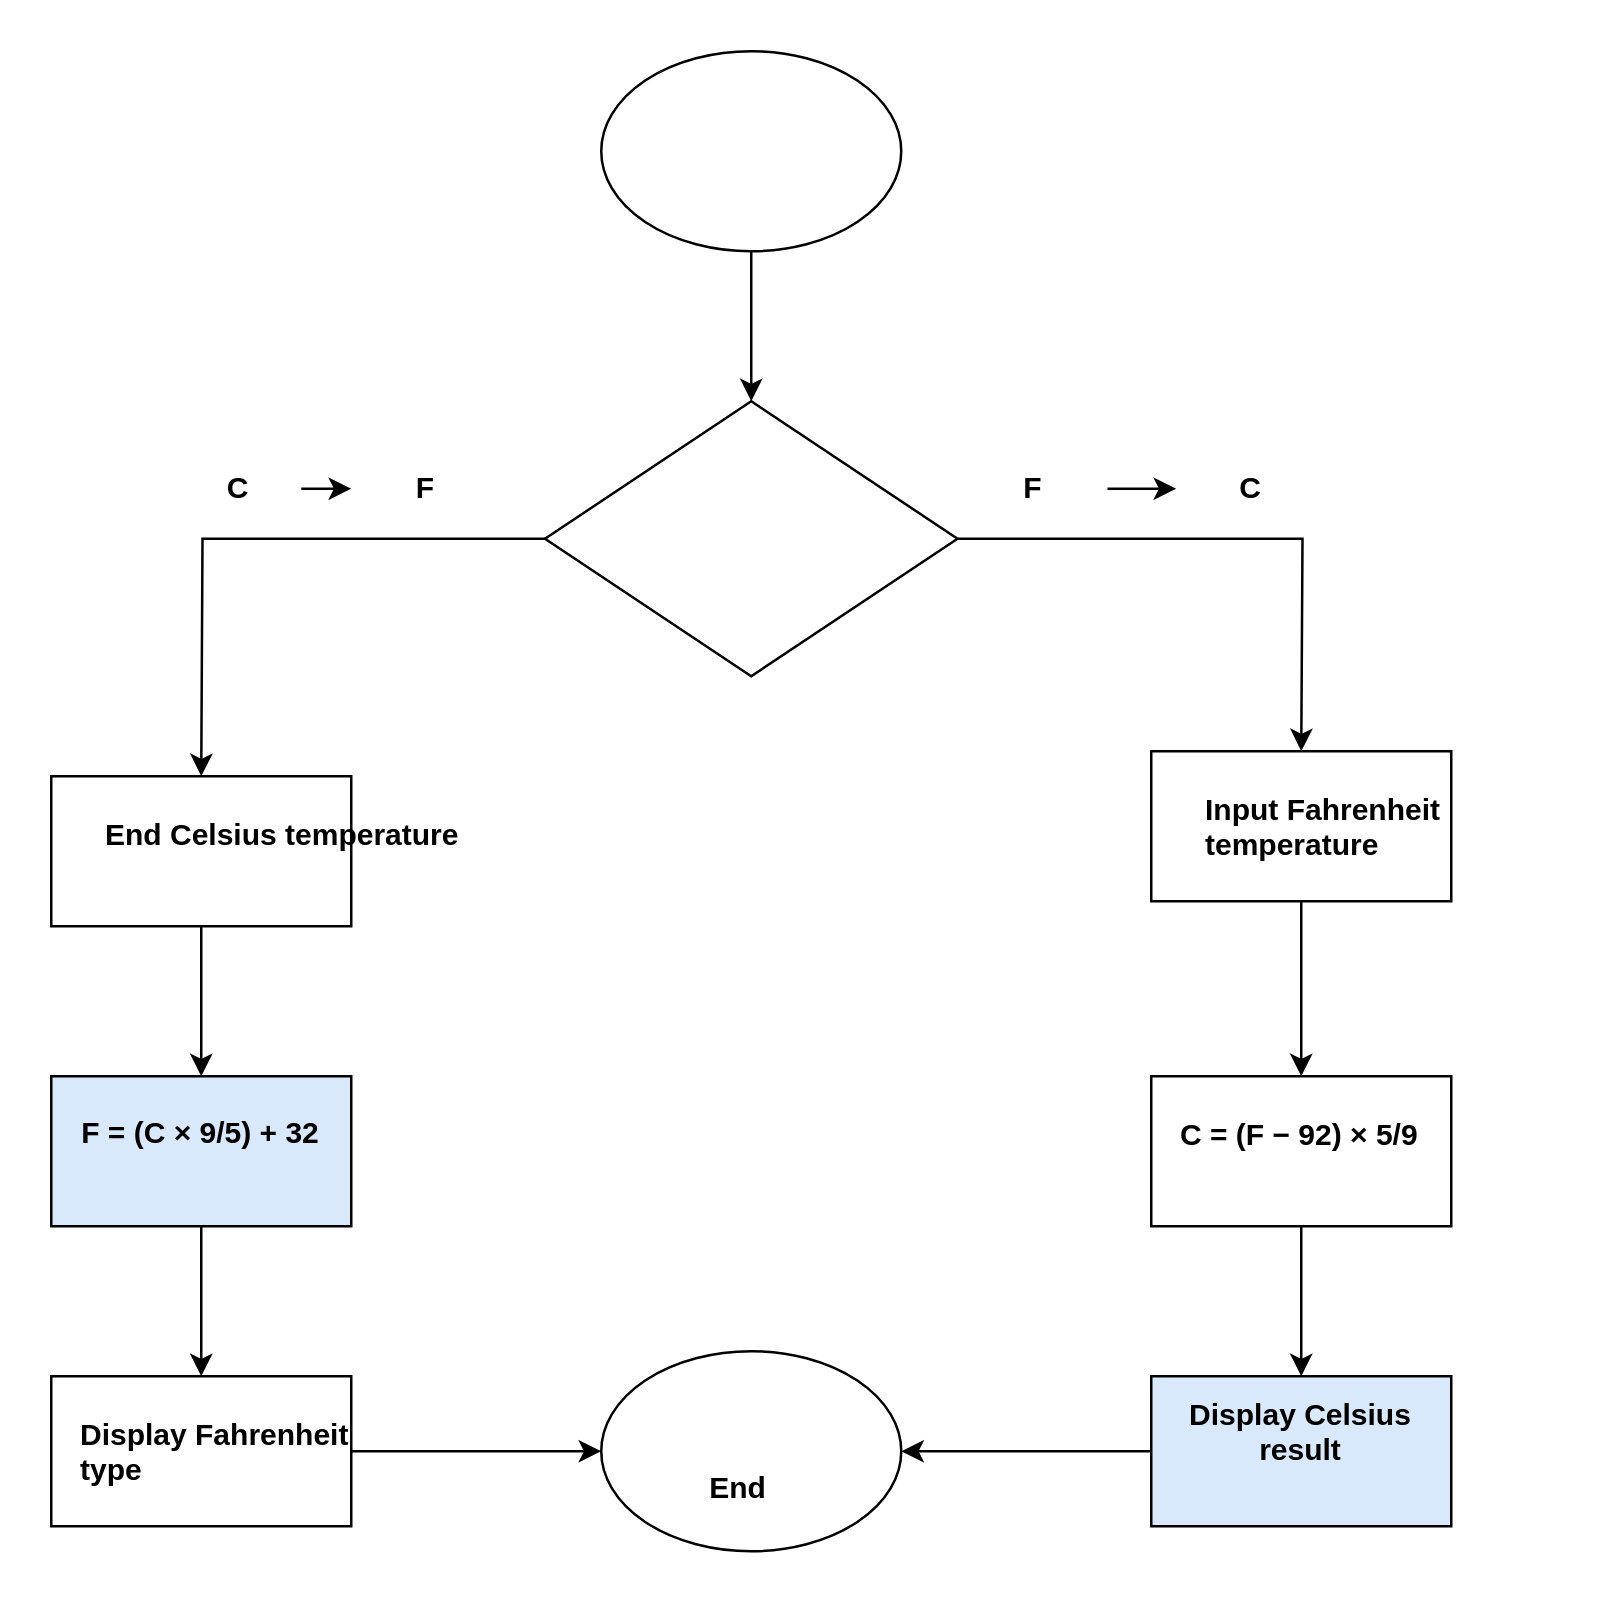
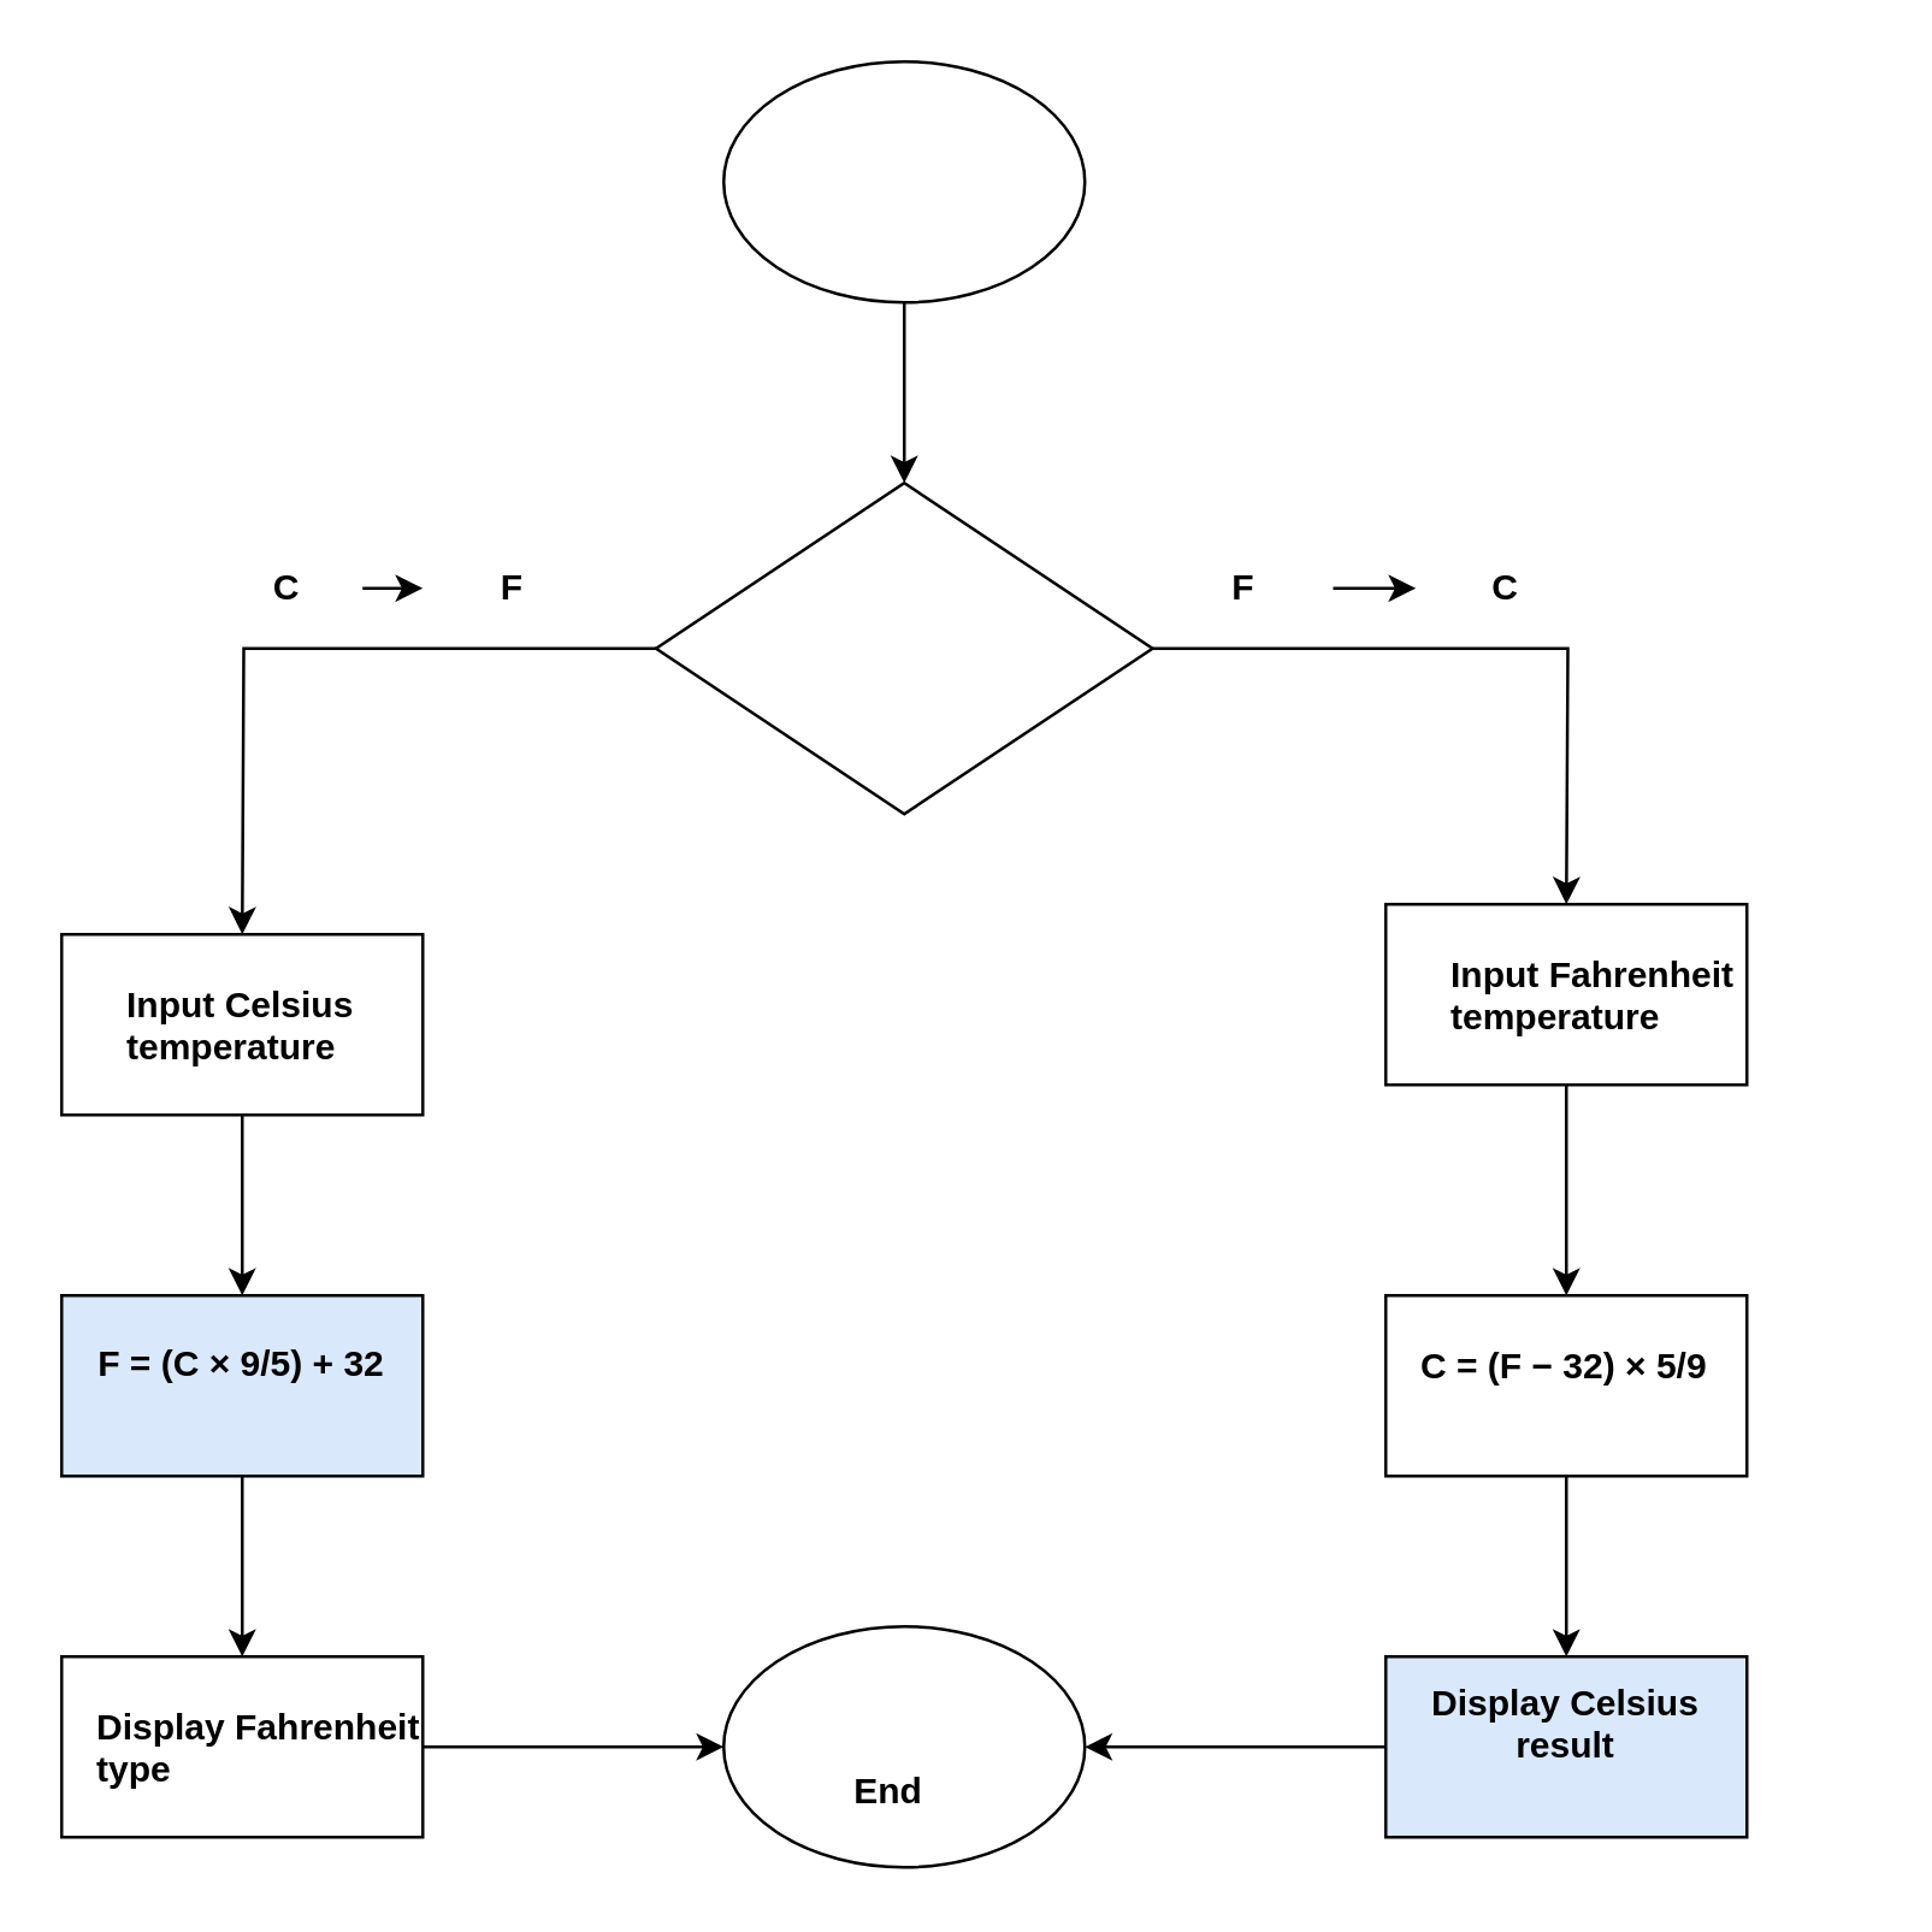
  <mxCell id="0" />
  <mxCell id="1" parent="0" />
  <mxCell id="2" style="edgeStyle=orthogonalEdgeStyle;rounded=0;orthogonalLoop=1;jettySize=auto;html=1;" edge="1" parent="1" source="3" target="6"><mxGeometry relative="1" as="geometry"><mxPoint x="300" y="190" as="targetPoint" /></mxGeometry></mxCell>
  <mxCell id="3" value="" style="ellipse;whiteSpace=wrap;html=1;" vertex="1" parent="1"><mxGeometry x="240" y="20" width="120" height="80" as="geometry" /></mxCell>
  <mxCell id="4" style="edgeStyle=orthogonalEdgeStyle;rounded=0;orthogonalLoop=1;jettySize=auto;html=1;" edge="1" parent="1" source="6"><mxGeometry relative="1" as="geometry"><mxPoint x="80" y="310" as="targetPoint" /></mxGeometry></mxCell>
  <mxCell id="5" style="edgeStyle=orthogonalEdgeStyle;rounded=0;orthogonalLoop=1;jettySize=auto;html=1;" edge="1" parent="1" source="6"><mxGeometry relative="1" as="geometry"><mxPoint x="520" y="300" as="targetPoint" /></mxGeometry></mxCell>
  <mxCell id="6" value="" style="rhombus;whiteSpace=wrap;html=1;" vertex="1" parent="1"><mxGeometry x="217.5" y="160" width="165" height="110" as="geometry" /></mxCell>
  <mxCell id="7" style="edgeStyle=orthogonalEdgeStyle;rounded=0;orthogonalLoop=1;jettySize=auto;html=1;exitX=0.5;exitY=1;exitDx=0;exitDy=0;" edge="1" parent="1" source="6" target="6"><mxGeometry relative="1" as="geometry" /></mxCell>
  <mxCell id="8" style="edgeStyle=orthogonalEdgeStyle;rounded=0;orthogonalLoop=1;jettySize=auto;html=1;" edge="1" parent="1" source="9"><mxGeometry relative="1" as="geometry"><mxPoint x="80" y="430" as="targetPoint" /></mxGeometry></mxCell>
  <mxCell id="9" value="" style="rounded=0;whiteSpace=wrap;html=1;" vertex="1" parent="1"><mxGeometry x="20" y="310" width="120" height="60" as="geometry" /></mxCell>
  <mxCell id="10" style="edgeStyle=orthogonalEdgeStyle;rounded=0;orthogonalLoop=1;jettySize=auto;html=1;" edge="1" parent="1" source="11"><mxGeometry relative="1" as="geometry"><mxPoint x="520" y="430" as="targetPoint" /></mxGeometry></mxCell>
  <mxCell id="11" value="" style="rounded=0;whiteSpace=wrap;html=1;" vertex="1" parent="1"><mxGeometry x="460" y="300" width="120" height="60" as="geometry" /></mxCell>
  <mxCell id="12" style="edgeStyle=orthogonalEdgeStyle;rounded=0;orthogonalLoop=1;jettySize=auto;html=1;" edge="1" parent="1" source="13"><mxGeometry relative="1" as="geometry"><mxPoint x="80" y="550" as="targetPoint" /></mxGeometry></mxCell>
  <mxCell id="13" value="&#10;&lt;strong data-end=&quot;361&quot; data-start=&quot;339&quot;&gt;F = (C × 9/5) + 32&lt;/strong&gt; &#10;&#10;" style="rounded=0;whiteSpace=wrap;html=1;fillColor=#dae8fc;" vertex="1" parent="1"><mxGeometry x="20" y="430" width="120" height="60" as="geometry" /></mxCell>
  <mxCell id="14" style="edgeStyle=orthogonalEdgeStyle;rounded=0;orthogonalLoop=1;jettySize=auto;html=1;" edge="1" parent="1" source="15" target="17"><mxGeometry relative="1" as="geometry"><mxPoint x="520" y="550" as="targetPoint" /></mxGeometry></mxCell>
  <mxCell id="15" value="" style="rounded=0;whiteSpace=wrap;html=1;" vertex="1" parent="1"><mxGeometry x="460" y="430" width="120" height="60" as="geometry" /></mxCell>
  <mxCell id="16" style="edgeStyle=orthogonalEdgeStyle;rounded=0;orthogonalLoop=1;jettySize=auto;html=1;entryX=1;entryY=0.5;entryDx=0;entryDy=0;" edge="1" parent="1" source="17" target="20"><mxGeometry relative="1" as="geometry" /></mxCell>
  <mxCell id="17" value="&#10;Display Celsius result &#10;&#10;" style="rounded=0;whiteSpace=wrap;html=1;fontStyle=1;fillColor=#dae8fc;" vertex="1" parent="1"><mxGeometry x="460" y="550" width="120" height="60" as="geometry" /></mxCell>
  <mxCell id="18" style="edgeStyle=orthogonalEdgeStyle;rounded=0;orthogonalLoop=1;jettySize=auto;html=1;entryX=0;entryY=0.5;entryDx=0;entryDy=0;" edge="1" parent="1" source="19" target="20"><mxGeometry relative="1" as="geometry" /></mxCell>
  <mxCell id="19" value="" style="rounded=0;whiteSpace=wrap;html=1;" vertex="1" parent="1"><mxGeometry x="20" y="550" width="120" height="60" as="geometry" /></mxCell>
  <mxCell id="20" value="" style="ellipse;whiteSpace=wrap;html=1;" vertex="1" parent="1"><mxGeometry x="240" y="540" width="120" height="80" as="geometry" /></mxCell>
  <mxCell id="21" value="C" style="text;html=1;align=center;verticalAlign=middle;whiteSpace=wrap;rounded=0;fontStyle=1" vertex="1" parent="1"><mxGeometry x="70" y="180" width="50" height="30" as="geometry" /></mxCell>
  <mxCell id="22" value="F" style="text;html=1;align=center;verticalAlign=middle;whiteSpace=wrap;rounded=0;fontStyle=1" vertex="1" parent="1"><mxGeometry x="140" y="180" width="60" height="30" as="geometry" /></mxCell>
  <mxCell id="23" value="" style="endArrow=classic;html=1;rounded=0;" edge="1" parent="1" source="21" target="22"><mxGeometry width="50" height="50" relative="1" as="geometry"><mxPoint x="340" y="300" as="sourcePoint" /><mxPoint x="390" y="250" as="targetPoint" /></mxGeometry></mxCell>
  <mxCell id="24" value="F" style="text;html=1;align=center;verticalAlign=middle;whiteSpace=wrap;rounded=0;fontStyle=1" vertex="1" parent="1"><mxGeometry x="382.5" y="180" width="60" height="30" as="geometry" /></mxCell>
  <mxCell id="25" value="C" style="text;html=1;align=center;verticalAlign=middle;whiteSpace=wrap;rounded=0;fontStyle=1" vertex="1" parent="1"><mxGeometry x="470" y="180" width="60" height="30" as="geometry" /></mxCell>
  <mxCell id="26" value="" style="endArrow=classic;html=1;rounded=0;exitX=1;exitY=0.5;exitDx=0;exitDy=0;entryX=0;entryY=0.5;entryDx=0;entryDy=0;" edge="1" parent="1" source="24" target="25"><mxGeometry width="50" height="50" relative="1" as="geometry"><mxPoint x="110" y="150" as="sourcePoint" /><mxPoint x="160" y="100" as="targetPoint" /></mxGeometry></mxCell>
- <mxCell id="27" value="End Celsius temperature" style="text;whiteSpace=wrap;html=1;fontStyle=1" vertex="1" parent="1"><mxGeometry x="40" y="320" width="150" height="60" as="geometry" /></mxCell>
+ <mxCell id="27" value="Input Celsius temperature" style="text;whiteSpace=wrap;html=1;fontStyle=1" vertex="1" parent="1"><mxGeometry x="40" y="320" width="150" height="60" as="geometry" /></mxCell>
  <mxCell id="28" value="Display Fahrenheit type" style="text;whiteSpace=wrap;html=1;fontStyle=1" vertex="1" parent="1"><mxGeometry x="30" y="560" width="130" height="40" as="geometry" /></mxCell>
  <mxCell id="29" value="Input Fahrenheit temperature" style="text;whiteSpace=wrap;html=1;fontStyle=1" vertex="1" parent="1"><mxGeometry x="480" y="310" width="140" height="30" as="geometry" /></mxCell>
- <mxCell id="30" value="C = (F − 92) × 5/9" style="text;whiteSpace=wrap;html=1;fontStyle=1" vertex="1" parent="1"><mxGeometry x="470" y="440" width="130" height="40" as="geometry" /></mxCell>
+ <mxCell id="30" value="C = (F − 32) × 5/9" style="text;whiteSpace=wrap;html=1;fontStyle=1" vertex="1" parent="1"><mxGeometry x="470" y="440" width="130" height="40" as="geometry" /></mxCell>
  <mxCell id="31" value="End" style="text;html=1;align=center;verticalAlign=middle;whiteSpace=wrap;rounded=0;fontStyle=1" vertex="1" parent="1"><mxGeometry x="265" y="575" width="60" height="40" as="geometry" /></mxCell>
